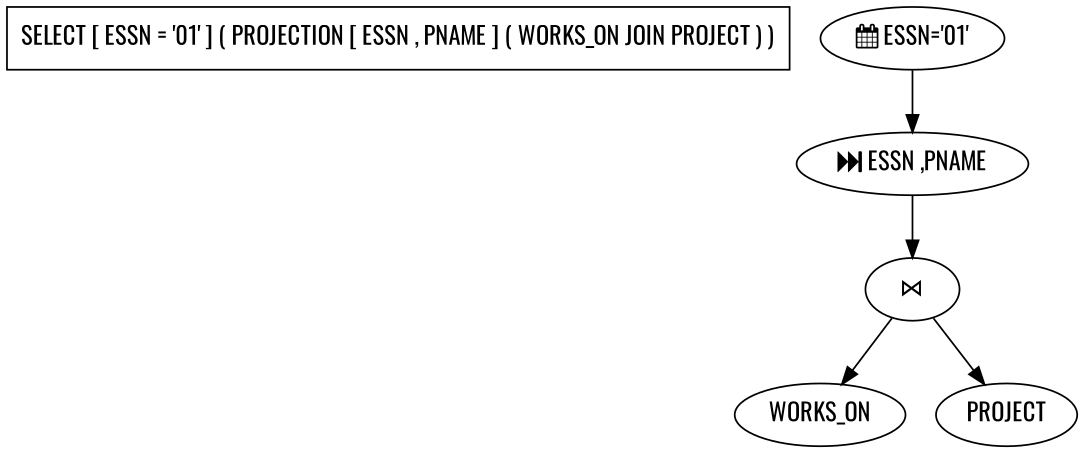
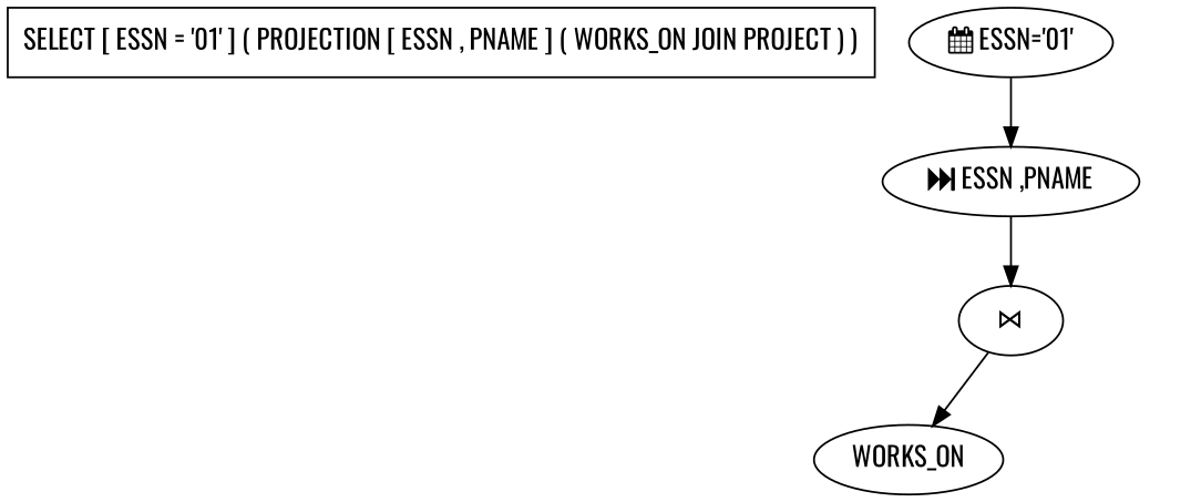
  digraph {
    fontname=Oswald
    node [fontname=Oswald]
    edge [fontname=Oswald]
    n1 [label="SELECT [ ESSN = '01' ] ( PROJECTION [ ESSN , PNAME ] ( WORKS_ON JOIN PROJECT ) )" shape=rectangle]
    n2 [label=" ESSN='01'"]
    n3 [label=" ESSN ,PNAME"]
    n4 [label="⋈"]
    n5 [label=WORKS_ON]
-   n6 [label=PROJECT]
    n2 -> n3
    n3 -> n4
    n4 -> n5
-   n4 -> n6
  }
